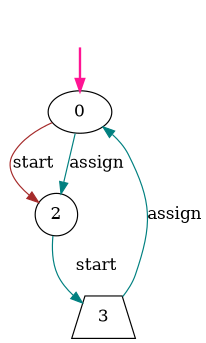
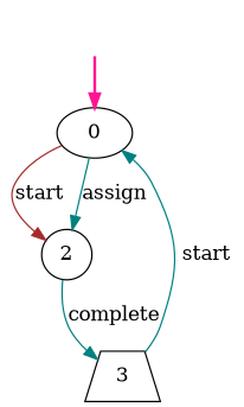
  digraph {
    edge [color=teal]
    fake0 [style=invisible]
    0 [root=true shape=ellipse]
    2 [shape=circle]
    3 [shape=trapezium]
    fake0 -> 0 [color=deeppink style=bold]
    0 -> 2 [color=brown label=start]
    0 -> 2 [label=assign]
-   2 -> 3 [label=start]
-   3 -> 0 [label=assign]
+   2 -> 3 [label=complete]
+   3 -> 0 [label=start]
  }
